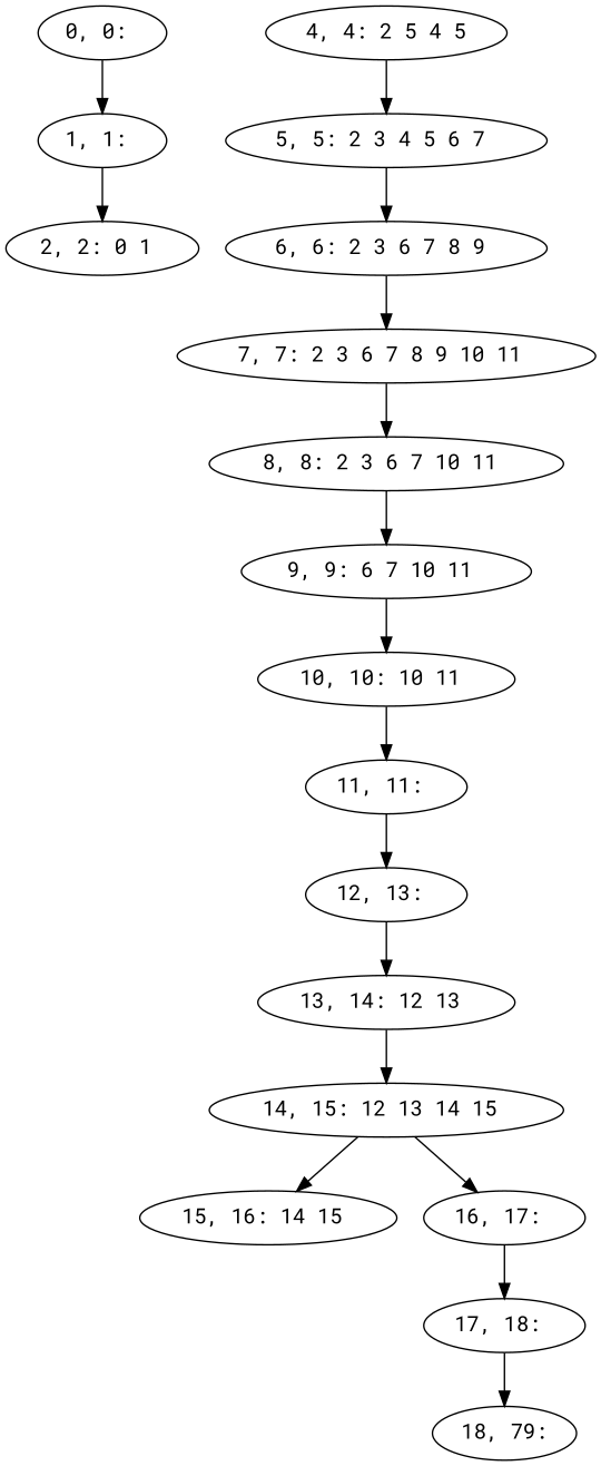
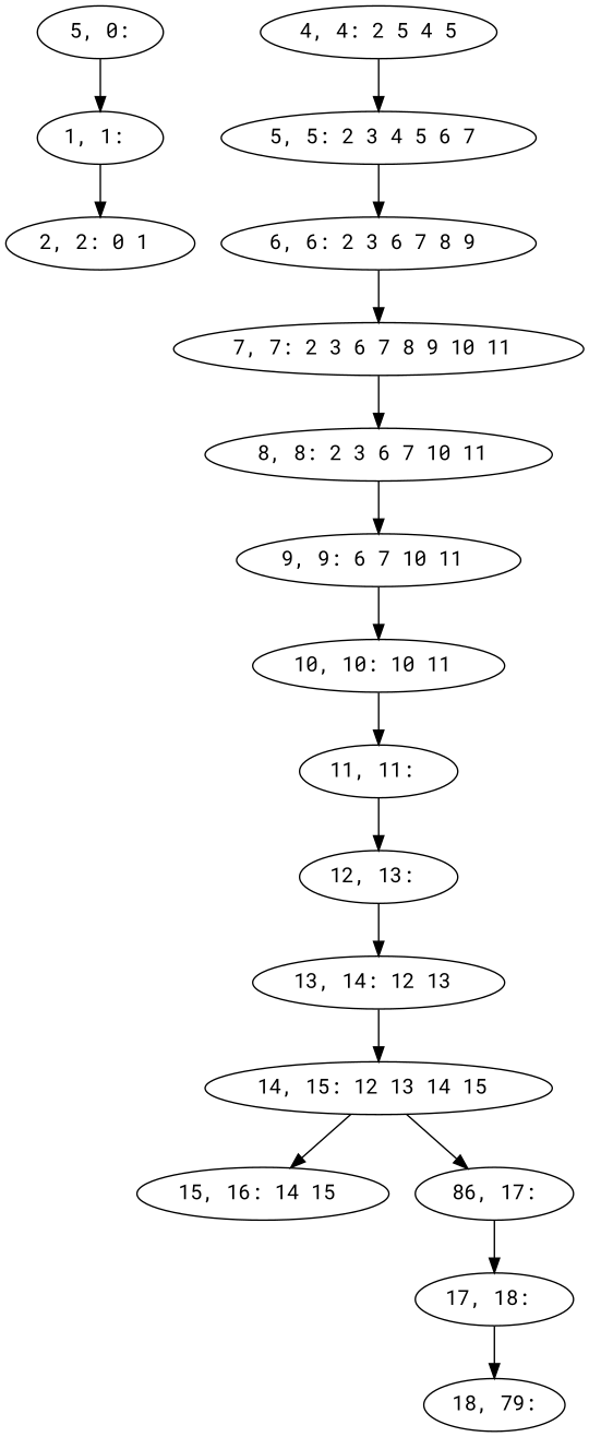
  digraph {
    fontname="Roboto Mono"
    node [fontname="Roboto Mono"]
    edge [fontname="Roboto Mono"]
-   n1 [label="0, 0: "]
+   n1 [label="5, 0:"]
    n2 [label="1, 1: "]
    n3 [label="2, 2: 0 1 "]
    n4 [label="4, 4: 2 5 4 5"]
    n5 [label="5, 5: 2 3 4 5 6 7 "]
    n6 [label="6, 6: 2 3 6 7 8 9 "]
    n7 [label="7, 7: 2 3 6 7 8 9 10 11 "]
    n8 [label="8, 8: 2 3 6 7 10 11 "]
    n9 [label="9, 9: 6 7 10 11 "]
    n10 [label="10, 10: 10 11 "]
    n11 [label="11, 11: "]
    n12 [label="12, 13: "]
    n13 [label="13, 14: 12 13 "]
    n14 [label="14, 15: 12 13 14 15 "]
    n15 [label="15, 16: 14 15 "]
-   n16 [label="16, 17: "]
+   n16 [label="86, 17:"]
    n17 [label="17, 18: "]
    n18 [label="18, 79:"]
    n1 -> n2
    n2 -> n3
    n4 -> n5
    n5 -> n6
    n6 -> n7
    n7 -> n8
    n8 -> n9
    n9 -> n10
    n10 -> n11
    n11 -> n12
    n12 -> n13
    n13 -> n14
    n14 -> n15
    n14 -> n16
    n16 -> n17
    n17 -> n18
  }
